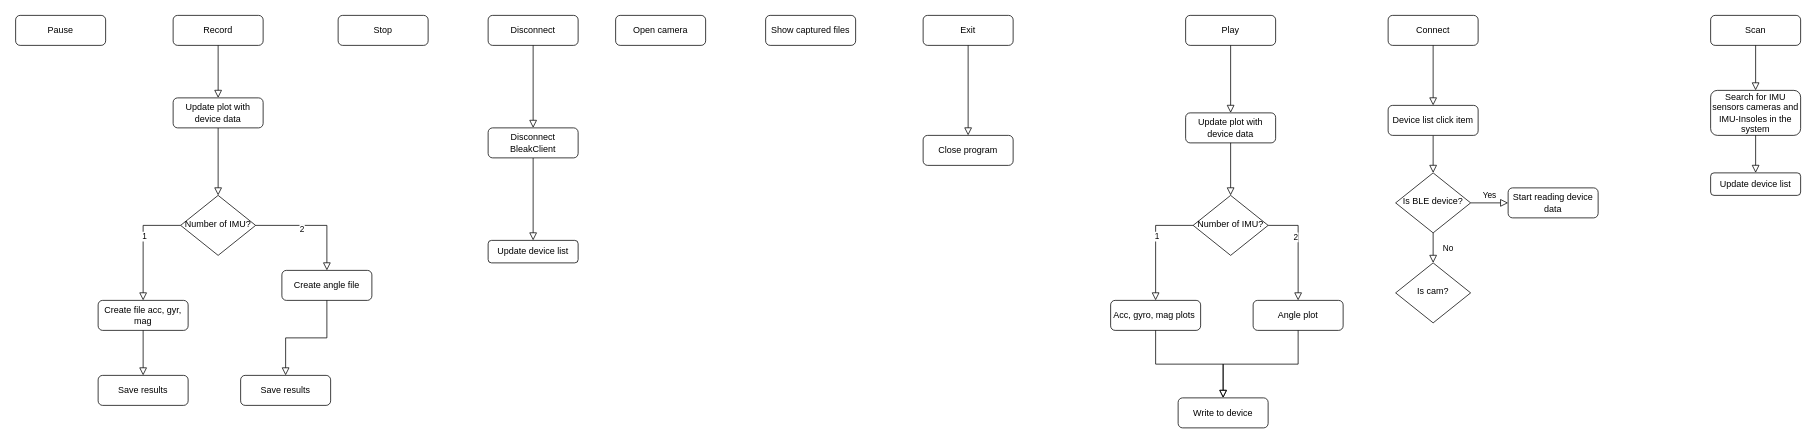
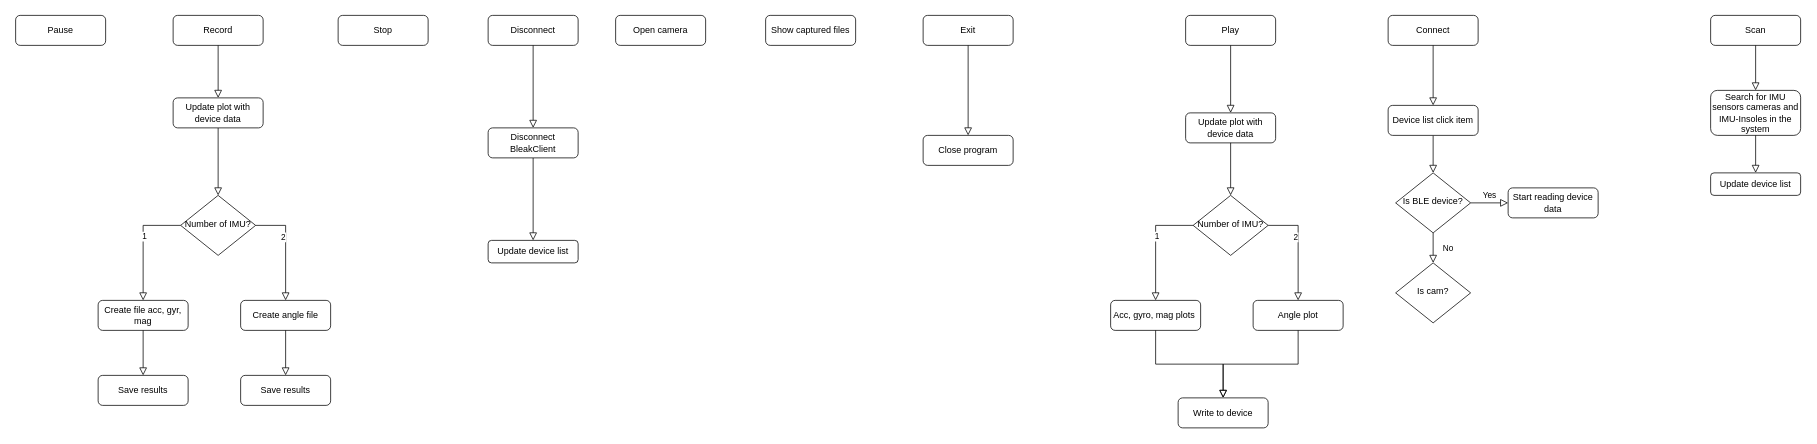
  <mxCell id="0" />
  <mxCell id="1" parent="0" />
  <mxCell id="2" value="" style="rounded=0;html=1;jettySize=auto;orthogonalLoop=1;fontSize=11;endArrow=block;endFill=0;endSize=8;strokeWidth=1;shadow=0;labelBackgroundColor=none;edgeStyle=orthogonalEdgeStyle;" parent="1" source="3" target="6" edge="1"><mxGeometry relative="1" as="geometry" /></mxCell>
  <mxCell id="3" value="Device list click item" style="rounded=1;whiteSpace=wrap;html=1;fontSize=12;glass=0;strokeWidth=1;shadow=0;" parent="1" vertex="1"><mxGeometry x="1850" y="140" width="120" height="40" as="geometry" /></mxCell>
  <mxCell id="4" value="No" style="rounded=0;html=1;jettySize=auto;orthogonalLoop=1;fontSize=11;endArrow=block;endFill=0;endSize=8;strokeWidth=1;shadow=0;labelBackgroundColor=none;edgeStyle=orthogonalEdgeStyle;" parent="1" source="6" target="8" edge="1"><mxGeometry y="20" relative="1" as="geometry"><mxPoint as="offset" /></mxGeometry></mxCell>
  <mxCell id="5" value="Yes" style="edgeStyle=orthogonalEdgeStyle;rounded=0;html=1;jettySize=auto;orthogonalLoop=1;fontSize=11;endArrow=block;endFill=0;endSize=8;strokeWidth=1;shadow=0;labelBackgroundColor=none;" parent="1" source="6" target="7" edge="1"><mxGeometry y="10" relative="1" as="geometry"><mxPoint as="offset" /></mxGeometry></mxCell>
  <mxCell id="6" value="Is BLE device?" style="rhombus;whiteSpace=wrap;html=1;shadow=0;fontFamily=Helvetica;fontSize=12;align=center;strokeWidth=1;spacing=6;spacingTop=-4;" parent="1" vertex="1"><mxGeometry x="1860" y="230" width="100" height="80" as="geometry" /></mxCell>
  <mxCell id="7" value="Start reading device data" style="rounded=1;whiteSpace=wrap;html=1;fontSize=12;glass=0;strokeWidth=1;shadow=0;" parent="1" vertex="1"><mxGeometry x="2010" y="250" width="120" height="40" as="geometry" /></mxCell>
  <mxCell id="8" value="Is cam?" style="rhombus;whiteSpace=wrap;html=1;shadow=0;fontFamily=Helvetica;fontSize=12;align=center;strokeWidth=1;spacing=6;spacingTop=-4;" parent="1" vertex="1"><mxGeometry x="1860" y="350" width="100" height="80" as="geometry" /></mxCell>
  <mxCell id="9" value="Connect" style="rounded=1;whiteSpace=wrap;html=1;fontSize=12;glass=0;strokeWidth=1;shadow=0;" parent="1" vertex="1"><mxGeometry x="1850" y="20" width="120" height="40" as="geometry" /></mxCell>
  <mxCell id="10" value="" style="rounded=0;html=1;jettySize=auto;orthogonalLoop=1;fontSize=11;endArrow=block;endFill=0;endSize=8;strokeWidth=1;shadow=0;labelBackgroundColor=none;edgeStyle=orthogonalEdgeStyle;" parent="1" source="9" target="3" edge="1"><mxGeometry relative="1" as="geometry"><mxPoint x="1990" y="70" as="sourcePoint" /><mxPoint x="1990" y="120" as="targetPoint" /></mxGeometry></mxCell>
  <mxCell id="11" value="Scan" style="rounded=1;whiteSpace=wrap;html=1;fontSize=12;glass=0;strokeWidth=1;shadow=0;" parent="1" vertex="1"><mxGeometry x="2280" y="20" width="120" height="40" as="geometry" /></mxCell>
  <mxCell id="12" value="Search for IMU sensors cameras and IMU-Insoles in the system" style="rounded=1;whiteSpace=wrap;html=1;fontSize=12;glass=0;strokeWidth=1;shadow=0;" parent="1" vertex="1"><mxGeometry x="2280" y="120" width="120" height="60" as="geometry" /></mxCell>
  <mxCell id="13" value="Update device list" style="rounded=1;whiteSpace=wrap;html=1;fontSize=12;glass=0;strokeWidth=1;shadow=0;" parent="1" vertex="1"><mxGeometry x="2280" y="230" width="120" height="30" as="geometry" /></mxCell>
  <mxCell id="14" value="" style="rounded=0;html=1;jettySize=auto;orthogonalLoop=1;fontSize=11;endArrow=block;endFill=0;endSize=8;strokeWidth=1;shadow=0;labelBackgroundColor=none;edgeStyle=orthogonalEdgeStyle;" parent="1" source="11" target="12" edge="1"><mxGeometry relative="1" as="geometry"><mxPoint x="2220" y="80" as="sourcePoint" /><mxPoint x="2220" y="160" as="targetPoint" /></mxGeometry></mxCell>
  <mxCell id="15" value="" style="rounded=0;html=1;jettySize=auto;orthogonalLoop=1;fontSize=11;endArrow=block;endFill=0;endSize=8;strokeWidth=1;shadow=0;labelBackgroundColor=none;edgeStyle=orthogonalEdgeStyle;" parent="1" source="12" target="13" edge="1"><mxGeometry relative="1" as="geometry"><mxPoint x="2240" y="205" as="sourcePoint" /><mxPoint x="2240" y="285" as="targetPoint" /></mxGeometry></mxCell>
  <mxCell id="16" value="Play" style="rounded=1;whiteSpace=wrap;html=1;fontSize=12;glass=0;strokeWidth=1;shadow=0;" parent="1" vertex="1"><mxGeometry x="1580" y="20" width="120" height="40" as="geometry" /></mxCell>
  <mxCell id="17" value="Number of IMU?" style="rhombus;whiteSpace=wrap;html=1;shadow=0;fontFamily=Helvetica;fontSize=12;align=center;strokeWidth=1;spacing=6;spacingTop=-4;" parent="1" vertex="1"><mxGeometry x="1590" y="260" width="100" height="80" as="geometry" /></mxCell>
  <mxCell id="18" value="Acc, gyro, mag plots&amp;nbsp;" style="rounded=1;whiteSpace=wrap;html=1;fontSize=12;glass=0;strokeWidth=1;shadow=0;" parent="1" vertex="1"><mxGeometry x="1480" y="400" width="120" height="40" as="geometry" /></mxCell>
  <mxCell id="19" value="Angle plot" style="rounded=1;whiteSpace=wrap;html=1;fontSize=12;glass=0;strokeWidth=1;shadow=0;" parent="1" vertex="1"><mxGeometry x="1670" y="400" width="120" height="40" as="geometry" /></mxCell>
  <mxCell id="20" value="" style="rounded=0;html=1;jettySize=auto;orthogonalLoop=1;fontSize=11;endArrow=block;endFill=0;endSize=8;strokeWidth=1;shadow=0;labelBackgroundColor=none;edgeStyle=orthogonalEdgeStyle;exitX=0;exitY=0.5;exitDx=0;exitDy=0;" parent="1" source="17" target="18" edge="1"><mxGeometry relative="1" as="geometry"><mxPoint x="1570" y="390" as="sourcePoint" /><mxPoint x="1570" y="500" as="targetPoint" /></mxGeometry></mxCell>
  <mxCell id="21" value="1" style="edgeLabel;html=1;align=center;verticalAlign=middle;resizable=0;points=[];" parent="20" vertex="1" connectable="0"><mxGeometry x="-0.152" y="1" relative="1" as="geometry"><mxPoint as="offset" /></mxGeometry></mxCell>
  <mxCell id="22" value="" style="rounded=0;html=1;jettySize=auto;orthogonalLoop=1;fontSize=11;endArrow=block;endFill=0;endSize=8;strokeWidth=1;shadow=0;labelBackgroundColor=none;edgeStyle=orthogonalEdgeStyle;exitX=1;exitY=0.5;exitDx=0;exitDy=0;" parent="1" source="17" target="19" edge="1"><mxGeometry relative="1" as="geometry"><mxPoint x="1610" y="430" as="sourcePoint" /><mxPoint x="1610" y="540" as="targetPoint" /></mxGeometry></mxCell>
  <mxCell id="23" value="2" style="edgeLabel;html=1;align=center;verticalAlign=middle;resizable=0;points=[];" parent="22" vertex="1" connectable="0"><mxGeometry x="-0.214" y="-4" relative="1" as="geometry"><mxPoint as="offset" /></mxGeometry></mxCell>
  <mxCell id="24" value="Write to device" style="rounded=1;whiteSpace=wrap;html=1;fontSize=12;glass=0;strokeWidth=1;shadow=0;" parent="1" vertex="1"><mxGeometry x="1570" y="530" width="120" height="40" as="geometry" /></mxCell>
  <mxCell id="25" value="" style="rounded=0;html=1;jettySize=auto;orthogonalLoop=1;fontSize=11;endArrow=block;endFill=0;endSize=8;strokeWidth=1;shadow=0;labelBackgroundColor=none;edgeStyle=orthogonalEdgeStyle;" parent="1" source="18" target="24" edge="1"><mxGeometry relative="1" as="geometry"><mxPoint x="1520" y="520" as="sourcePoint" /><mxPoint x="1520" y="630" as="targetPoint" /></mxGeometry></mxCell>
  <mxCell id="26" value="" style="rounded=0;html=1;jettySize=auto;orthogonalLoop=1;fontSize=11;endArrow=block;endFill=0;endSize=8;strokeWidth=1;shadow=0;labelBackgroundColor=none;edgeStyle=orthogonalEdgeStyle;" parent="1" source="19" target="24" edge="1"><mxGeometry relative="1" as="geometry"><mxPoint x="1740" y="495" as="sourcePoint" /><mxPoint x="1740" y="605" as="targetPoint" /></mxGeometry></mxCell>
  <mxCell id="27" value="Exit" style="rounded=1;whiteSpace=wrap;html=1;fontSize=12;glass=0;strokeWidth=1;shadow=0;" parent="1" vertex="1"><mxGeometry x="1230" y="20" width="120" height="40" as="geometry" /></mxCell>
  <mxCell id="28" value="Close program" style="rounded=1;whiteSpace=wrap;html=1;fontSize=12;glass=0;strokeWidth=1;shadow=0;" parent="1" vertex="1"><mxGeometry x="1230" y="180" width="120" height="40" as="geometry" /></mxCell>
  <mxCell id="29" value="" style="rounded=0;html=1;jettySize=auto;orthogonalLoop=1;fontSize=11;endArrow=block;endFill=0;endSize=8;strokeWidth=1;shadow=0;labelBackgroundColor=none;edgeStyle=orthogonalEdgeStyle;" parent="1" source="27" target="28" edge="1"><mxGeometry relative="1" as="geometry"><mxPoint x="1310" y="90" as="sourcePoint" /><mxPoint x="1310" y="200" as="targetPoint" /></mxGeometry></mxCell>
  <mxCell id="30" value="Show captured files" style="rounded=1;whiteSpace=wrap;html=1;fontSize=12;glass=0;strokeWidth=1;shadow=0;" parent="1" vertex="1"><mxGeometry x="1020" y="20" width="120" height="40" as="geometry" /></mxCell>
  <mxCell id="31" value="Open camera" style="rounded=1;whiteSpace=wrap;html=1;fontSize=12;glass=0;strokeWidth=1;shadow=0;" parent="1" vertex="1"><mxGeometry x="820" y="20" width="120" height="40" as="geometry" /></mxCell>
  <mxCell id="32" value="Disconnect" style="rounded=1;whiteSpace=wrap;html=1;fontSize=12;glass=0;strokeWidth=1;shadow=0;" parent="1" vertex="1"><mxGeometry x="650" y="20" width="120" height="40" as="geometry" /></mxCell>
  <mxCell id="33" value="Update device list" style="rounded=1;whiteSpace=wrap;html=1;fontSize=12;glass=0;strokeWidth=1;shadow=0;" parent="1" vertex="1"><mxGeometry x="650" y="320" width="120" height="30" as="geometry" /></mxCell>
  <mxCell id="34" value="" style="rounded=0;html=1;jettySize=auto;orthogonalLoop=1;fontSize=11;endArrow=block;endFill=0;endSize=8;strokeWidth=1;shadow=0;labelBackgroundColor=none;edgeStyle=orthogonalEdgeStyle;" parent="1" source="35" target="33" edge="1"><mxGeometry relative="1" as="geometry"><mxPoint x="709.5" y="250" as="sourcePoint" /><mxPoint x="709.5" y="370" as="targetPoint" /></mxGeometry></mxCell>
  <mxCell id="35" value="Disconnect BleakClient" style="rounded=1;whiteSpace=wrap;html=1;fontSize=12;glass=0;strokeWidth=1;shadow=0;" parent="1" vertex="1"><mxGeometry x="650" y="170" width="120" height="40" as="geometry" /></mxCell>
  <mxCell id="36" value="" style="rounded=0;html=1;jettySize=auto;orthogonalLoop=1;fontSize=11;endArrow=block;endFill=0;endSize=8;strokeWidth=1;shadow=0;labelBackgroundColor=none;edgeStyle=orthogonalEdgeStyle;" parent="1" source="32" target="35" edge="1"><mxGeometry relative="1" as="geometry"><mxPoint x="780" as="sourcePoint" y="60" /><mxPoint x="780" y="180" as="targetPoint" /></mxGeometry></mxCell>
  <mxCell id="37" value="Stop" style="rounded=1;whiteSpace=wrap;html=1;fontSize=12;glass=0;strokeWidth=1;shadow=0;" parent="1" vertex="1"><mxGeometry x="450" y="20" width="120" height="40" as="geometry" /></mxCell>
  <mxCell id="38" value="Record" style="rounded=1;whiteSpace=wrap;html=1;fontSize=12;glass=0;strokeWidth=1;shadow=0;" parent="1" vertex="1"><mxGeometry x="230" y="20" width="120" height="40" as="geometry" /></mxCell>
  <mxCell id="39" value="" style="rounded=0;html=1;jettySize=auto;orthogonalLoop=1;fontSize=11;endArrow=block;endFill=0;endSize=8;strokeWidth=1;shadow=0;labelBackgroundColor=none;edgeStyle=orthogonalEdgeStyle;" parent="1" source="51" target="40" edge="1"><mxGeometry relative="1" as="geometry"><mxPoint x="360" y="80" as="sourcePoint" /><mxPoint x="290" y="160" as="targetPoint" /></mxGeometry></mxCell>
  <mxCell id="40" value="Number of IMU?" style="rhombus;whiteSpace=wrap;html=1;shadow=0;fontFamily=Helvetica;fontSize=12;align=center;strokeWidth=1;spacing=6;spacingTop=-4;" parent="1" vertex="1"><mxGeometry x="240" y="260" width="100" height="80" as="geometry" /></mxCell>
  <mxCell id="41" value="Create file acc, gyr, mag" style="rounded=1;whiteSpace=wrap;html=1;fontSize=12;glass=0;strokeWidth=1;shadow=0;" parent="1" vertex="1"><mxGeometry x="130" y="400" width="120" height="40" as="geometry" /></mxCell>
- <mxCell id="42" value="Create angle file" style="rounded=1;whiteSpace=wrap;html=1;fontSize=12;glass=0;strokeWidth=1;shadow=0;" parent="1" vertex="1"><mxGeometry x="375" y="360" width="120" height="40" as="geometry" /></mxCell>
+ <mxCell id="42" value="Create angle file" style="rounded=1;whiteSpace=wrap;html=1;fontSize=12;glass=0;strokeWidth=1;shadow=0;" parent="1" vertex="1"><mxGeometry x="320" y="400" width="120" height="40" as="geometry" /></mxCell>
  <mxCell id="43" value="" style="rounded=0;html=1;jettySize=auto;orthogonalLoop=1;fontSize=11;endArrow=block;endFill=0;endSize=8;strokeWidth=1;shadow=0;labelBackgroundColor=none;edgeStyle=orthogonalEdgeStyle;exitX=0;exitY=0.5;exitDx=0;exitDy=0;" parent="1" source="40" target="41" edge="1"><mxGeometry relative="1" as="geometry"><mxPoint x="220" y="390" as="sourcePoint" /><mxPoint x="220" y="500" as="targetPoint" /></mxGeometry></mxCell>
  <mxCell id="44" value="1" style="edgeLabel;html=1;align=center;verticalAlign=middle;resizable=0;points=[];" parent="43" vertex="1" connectable="0"><mxGeometry x="-0.152" y="1" relative="1" as="geometry"><mxPoint as="offset" /></mxGeometry></mxCell>
  <mxCell id="45" value="" style="rounded=0;html=1;jettySize=auto;orthogonalLoop=1;fontSize=11;endArrow=block;endFill=0;endSize=8;strokeWidth=1;shadow=0;labelBackgroundColor=none;edgeStyle=orthogonalEdgeStyle;exitX=1;exitY=0.5;exitDx=0;exitDy=0;" parent="1" source="40" target="42" edge="1"><mxGeometry relative="1" as="geometry"><mxPoint x="260" y="430" as="sourcePoint" /><mxPoint x="260" y="540" as="targetPoint" /></mxGeometry></mxCell>
  <mxCell id="46" value="2" style="edgeLabel;html=1;align=center;verticalAlign=middle;resizable=0;points=[];" parent="45" vertex="1" connectable="0"><mxGeometry x="-0.214" y="-4" relative="1" as="geometry"><mxPoint as="offset" /></mxGeometry></mxCell>
  <mxCell id="47" value="Pause" style="rounded=1;whiteSpace=wrap;html=1;fontSize=12;glass=0;strokeWidth=1;shadow=0;" parent="1" vertex="1"><mxGeometry x="20" y="20" width="120" height="40" as="geometry" /></mxCell>
  <mxCell id="48" value="Update plot with device data" style="rounded=1;whiteSpace=wrap;html=1;fontSize=12;glass=0;strokeWidth=1;shadow=0;" vertex="1" parent="1"><mxGeometry x="1580" y="150" width="120" height="40" as="geometry" /></mxCell>
  <mxCell id="49" value="" style="rounded=0;html=1;jettySize=auto;orthogonalLoop=1;fontSize=11;endArrow=block;endFill=0;endSize=8;strokeWidth=1;shadow=0;labelBackgroundColor=none;edgeStyle=orthogonalEdgeStyle;" edge="1" parent="1" source="16" target="48"><mxGeometry relative="1" as="geometry"><mxPoint x="1660" y="70" as="sourcePoint" /><mxPoint x="1660" y="150" as="targetPoint" /></mxGeometry></mxCell>
  <mxCell id="50" value="" style="rounded=0;html=1;jettySize=auto;orthogonalLoop=1;fontSize=11;endArrow=block;endFill=0;endSize=8;strokeWidth=1;shadow=0;labelBackgroundColor=none;edgeStyle=orthogonalEdgeStyle;" edge="1" parent="1" source="48" target="17"><mxGeometry relative="1" as="geometry"><mxPoint x="1729.5" y="220" as="sourcePoint" /><mxPoint x="1729.5" y="310" as="targetPoint" /></mxGeometry></mxCell>
  <mxCell id="51" value="Update plot with device data" style="rounded=1;whiteSpace=wrap;html=1;fontSize=12;glass=0;strokeWidth=1;shadow=0;" vertex="1" parent="1"><mxGeometry x="230" y="130" width="120" height="40" as="geometry" /></mxCell>
  <mxCell id="52" value="" style="rounded=0;html=1;jettySize=auto;orthogonalLoop=1;fontSize=11;endArrow=block;endFill=0;endSize=8;strokeWidth=1;shadow=0;labelBackgroundColor=none;edgeStyle=orthogonalEdgeStyle;" edge="1" parent="1" source="38" target="51"><mxGeometry relative="1" as="geometry"><mxPoint x="390" y="130" as="sourcePoint" /><mxPoint x="390" y="220" as="targetPoint" /></mxGeometry></mxCell>
  <mxCell id="53" value="Save results" style="rounded=1;whiteSpace=wrap;html=1;fontSize=12;glass=0;strokeWidth=1;shadow=0;" vertex="1" parent="1"><mxGeometry x="130" y="500" width="120" height="40" as="geometry" /></mxCell>
  <mxCell id="54" value="" style="rounded=0;html=1;jettySize=auto;orthogonalLoop=1;fontSize=11;endArrow=block;endFill=0;endSize=8;strokeWidth=1;shadow=0;labelBackgroundColor=none;edgeStyle=orthogonalEdgeStyle;" edge="1" parent="1" source="41" target="53"><mxGeometry relative="1" as="geometry"><mxPoint x="330" y="555" as="sourcePoint" /><mxPoint x="330" y="645" as="targetPoint" /></mxGeometry></mxCell>
  <mxCell id="55" value="Save results" style="rounded=1;whiteSpace=wrap;html=1;fontSize=12;glass=0;strokeWidth=1;shadow=0;" vertex="1" parent="1"><mxGeometry x="320" y="500" width="120" height="40" as="geometry" /></mxCell>
  <mxCell id="56" value="" style="rounded=0;html=1;jettySize=auto;orthogonalLoop=1;fontSize=11;endArrow=block;endFill=0;endSize=8;strokeWidth=1;shadow=0;labelBackgroundColor=none;edgeStyle=orthogonalEdgeStyle;" edge="1" parent="1" source="42" target="55"><mxGeometry relative="1" as="geometry"><mxPoint x="300" y="600" as="sourcePoint" /><mxPoint x="300" y="660" as="targetPoint" /></mxGeometry></mxCell>
